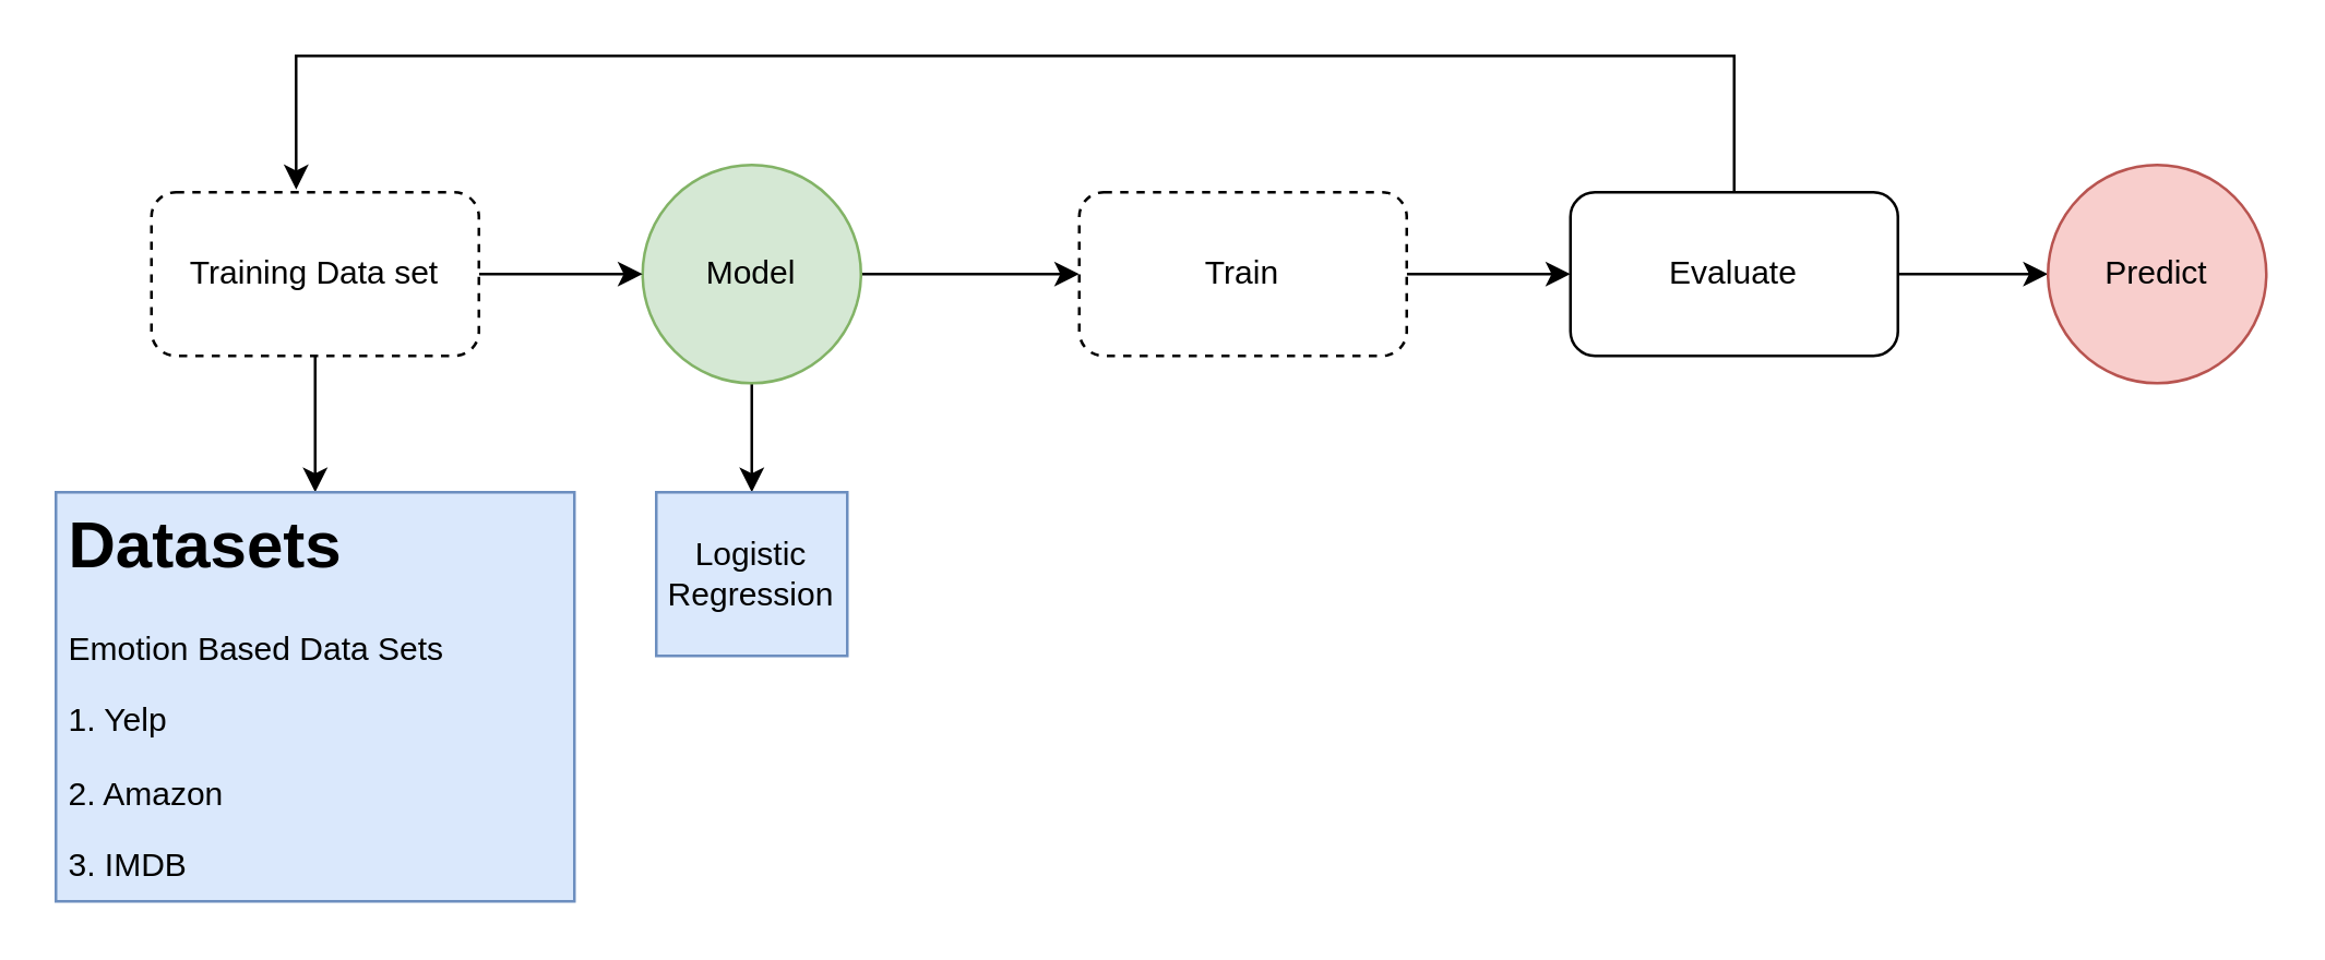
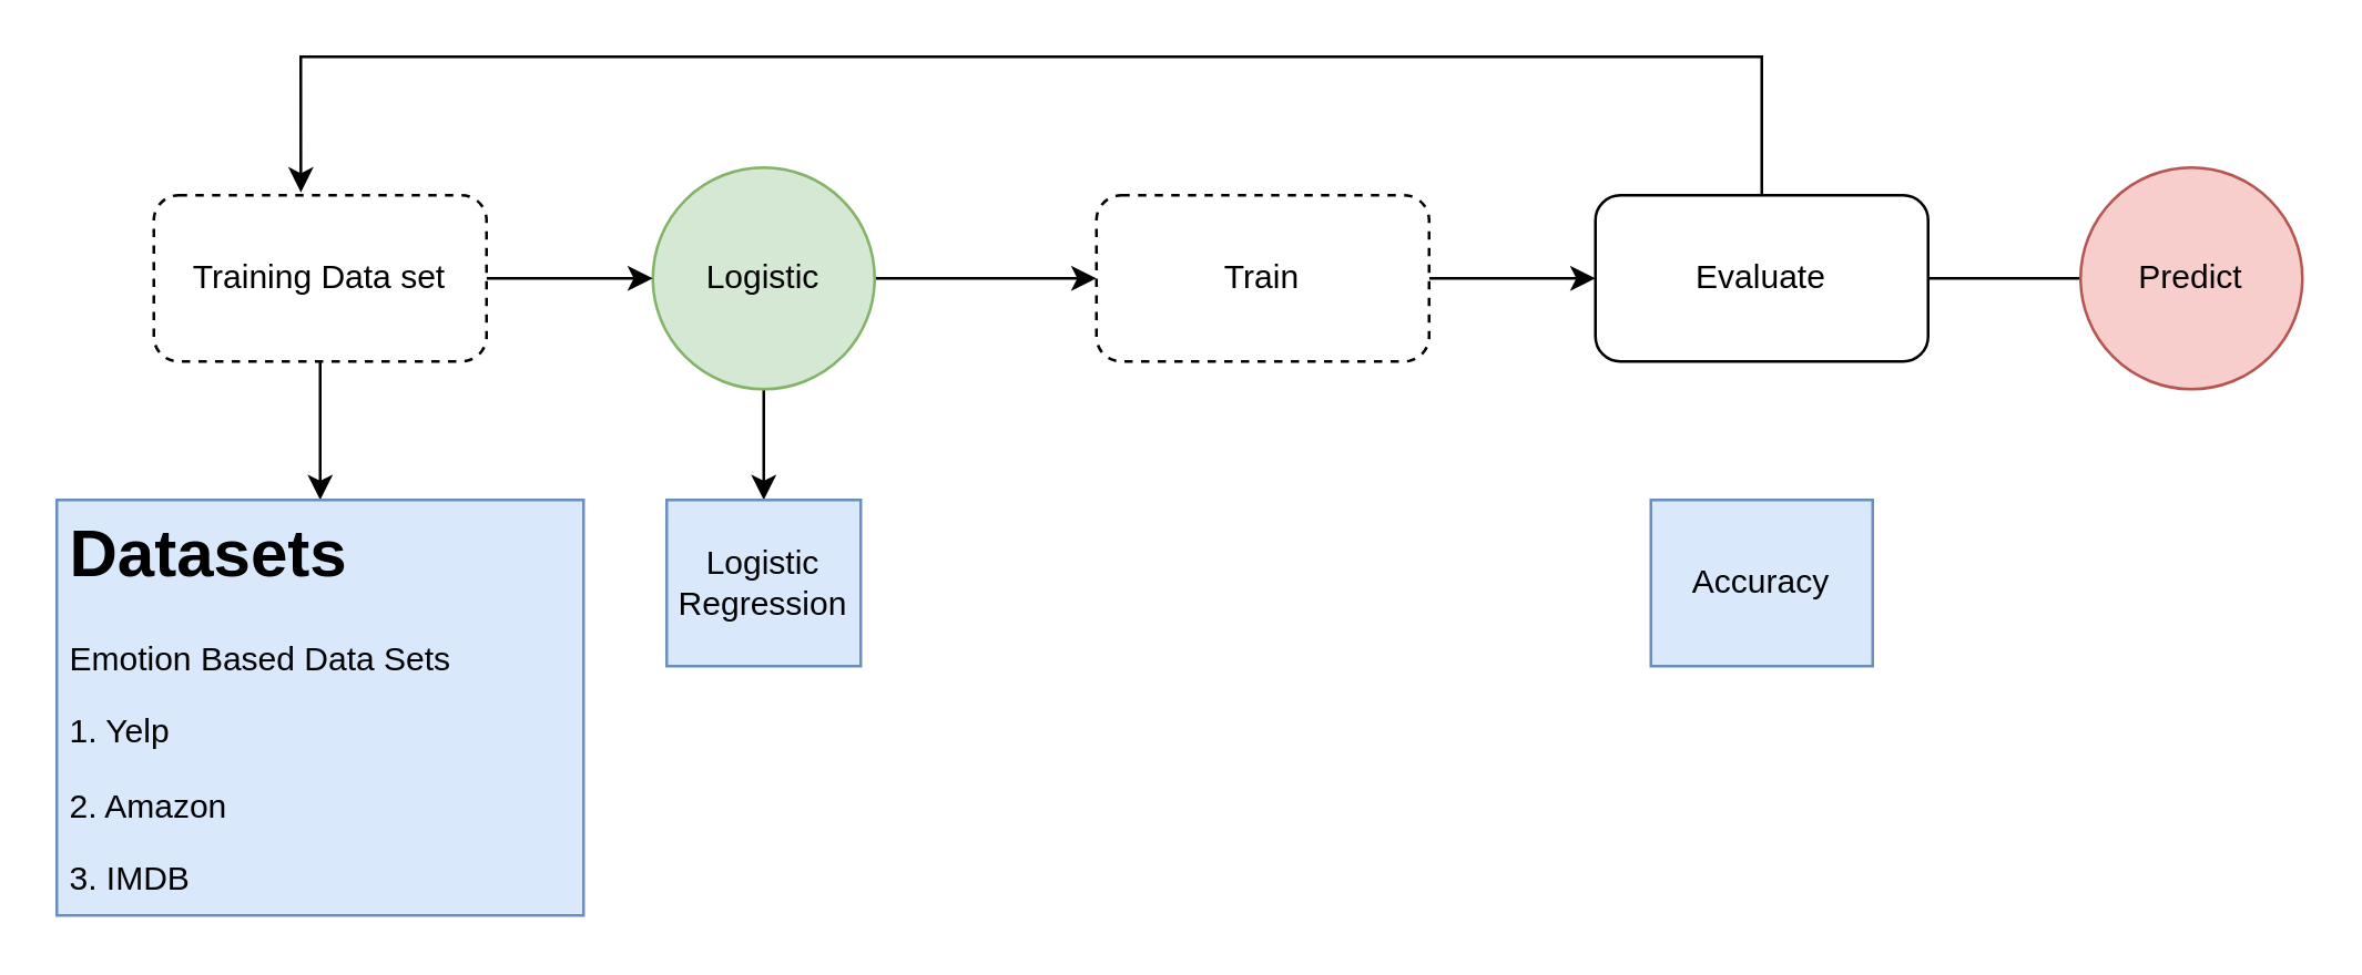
  <mxCell id="0" />
  <mxCell id="1" parent="0" />
  <mxCell id="2" style="edgeStyle=orthogonalEdgeStyle;rounded=0;orthogonalLoop=1;jettySize=auto;html=1;" parent="1" source="4" target="9" edge="1"><mxGeometry relative="1" as="geometry"><mxPoint x="365" y="100" as="targetPoint" /></mxGeometry></mxCell>
  <mxCell id="3" style="edgeStyle=orthogonalEdgeStyle;rounded=0;orthogonalLoop=1;jettySize=auto;html=1;" parent="1" source="4" target="15" edge="1"><mxGeometry relative="1" as="geometry"><mxPoint x="275" y="180" as="targetPoint" /></mxGeometry></mxCell>
- <mxCell id="4" value="Model" style="ellipse;whiteSpace=wrap;html=1;aspect=fixed;fillColor=#d5e8d4;strokeColor=#82b366;" parent="1" vertex="1"><mxGeometry x="235" y="60" width="80" height="80" as="geometry" /></mxCell>
+ <mxCell id="4" value="Logistic" style="ellipse;whiteSpace=wrap;html=1;aspect=fixed;fillColor=#d5e8d4;strokeColor=#82b366;" parent="1" vertex="1"><mxGeometry x="235" y="60" width="80" height="80" as="geometry" /></mxCell>
  <mxCell id="5" style="edgeStyle=orthogonalEdgeStyle;rounded=0;orthogonalLoop=1;jettySize=auto;html=1;entryX=0;entryY=0.5;entryDx=0;entryDy=0;" parent="1" source="7" target="4" edge="1"><mxGeometry relative="1" as="geometry" /></mxCell>
  <mxCell id="6" style="edgeStyle=orthogonalEdgeStyle;rounded=0;orthogonalLoop=1;jettySize=auto;html=1;" parent="1" source="7" target="14" edge="1"><mxGeometry relative="1" as="geometry"><mxPoint x="115" y="180" as="targetPoint" /></mxGeometry></mxCell>
  <mxCell id="7" value="Training Data set" style="rounded=1;whiteSpace=wrap;html=1;dashed=1;" parent="1" vertex="1"><mxGeometry x="55" y="70" width="120" height="60" as="geometry" /></mxCell>
  <mxCell id="8" style="edgeStyle=orthogonalEdgeStyle;rounded=0;orthogonalLoop=1;jettySize=auto;html=1;" parent="1" source="9" target="12" edge="1"><mxGeometry relative="1" as="geometry"><mxPoint x="595" y="100" as="targetPoint" /></mxGeometry></mxCell>
  <mxCell id="9" value="Train" style="rounded=1;whiteSpace=wrap;html=1;dashed=1;" parent="1" vertex="1"><mxGeometry x="395" y="70" width="120" height="60" as="geometry" /></mxCell>
- <mxCell id="10" style="edgeStyle=orthogonalEdgeStyle;rounded=0;orthogonalLoop=1;jettySize=auto;html=1;" parent="1" source="12" target="13" edge="1"><mxGeometry relative="1" as="geometry"><mxPoint x="755" y="100" as="targetPoint" /></mxGeometry></mxCell>
+ <mxCell id="10" style="edgeStyle=orthogonalEdgeStyle;rounded=0;orthogonalLoop=1;jettySize=auto;html=1;endArrow=none;" parent="1" source="12" target="13" edge="1"><mxGeometry relative="1" as="geometry"><mxPoint x="755" y="100" as="targetPoint" /></mxGeometry></mxCell>
  <mxCell id="11" style="edgeStyle=orthogonalEdgeStyle;rounded=0;orthogonalLoop=1;jettySize=auto;html=1;entryX=0.442;entryY=-0.017;entryDx=0;entryDy=0;entryPerimeter=0;" parent="1" source="12" target="7" edge="1"><mxGeometry relative="1" as="geometry"><Array as="points"><mxPoint x="635" y="20" /><mxPoint x="108" y="20" /></Array></mxGeometry></mxCell>
  <mxCell id="12" value="Evaluate" style="rounded=1;whiteSpace=wrap;html=1;" parent="1" vertex="1"><mxGeometry x="575" y="70" width="120" height="60" as="geometry" /></mxCell>
  <mxCell id="13" value="Predict" style="ellipse;whiteSpace=wrap;html=1;aspect=fixed;fillColor=#f8cecc;strokeColor=#b85450;" parent="1" vertex="1"><mxGeometry x="750" y="60" width="80" height="80" as="geometry" /></mxCell>
  <mxCell id="14" value="&lt;h1&gt;Datasets&lt;/h1&gt;&lt;div&gt;Emotion Based Data Sets&lt;/div&gt;&lt;p&gt;1. Yelp&lt;/p&gt;&lt;p&gt;2. Amazon&lt;/p&gt;&lt;p&gt;3. IMDB&lt;/p&gt;" style="text;html=1;strokeColor=#6c8ebf;fillColor=#dae8fc;spacing=5;spacingTop=-20;whiteSpace=wrap;overflow=hidden;rounded=0;" parent="1" vertex="1"><mxGeometry x="20" y="180" width="190" height="150" as="geometry" /></mxCell>
  <mxCell id="15" value="Logistic Regression" style="text;html=1;strokeColor=#6c8ebf;fillColor=#dae8fc;align=center;verticalAlign=middle;whiteSpace=wrap;rounded=0;" parent="1" vertex="1"><mxGeometry x="240" y="180" width="70" height="60" as="geometry" /></mxCell>
+ <mxCell id="16" value="Accuracy" style="text;html=1;strokeColor=#6c8ebf;fillColor=#dae8fc;align=center;verticalAlign=middle;whiteSpace=wrap;rounded=0;" parent="1" vertex="1"><mxGeometry x="595" y="180" width="80" height="60" as="geometry" /></mxCell>
